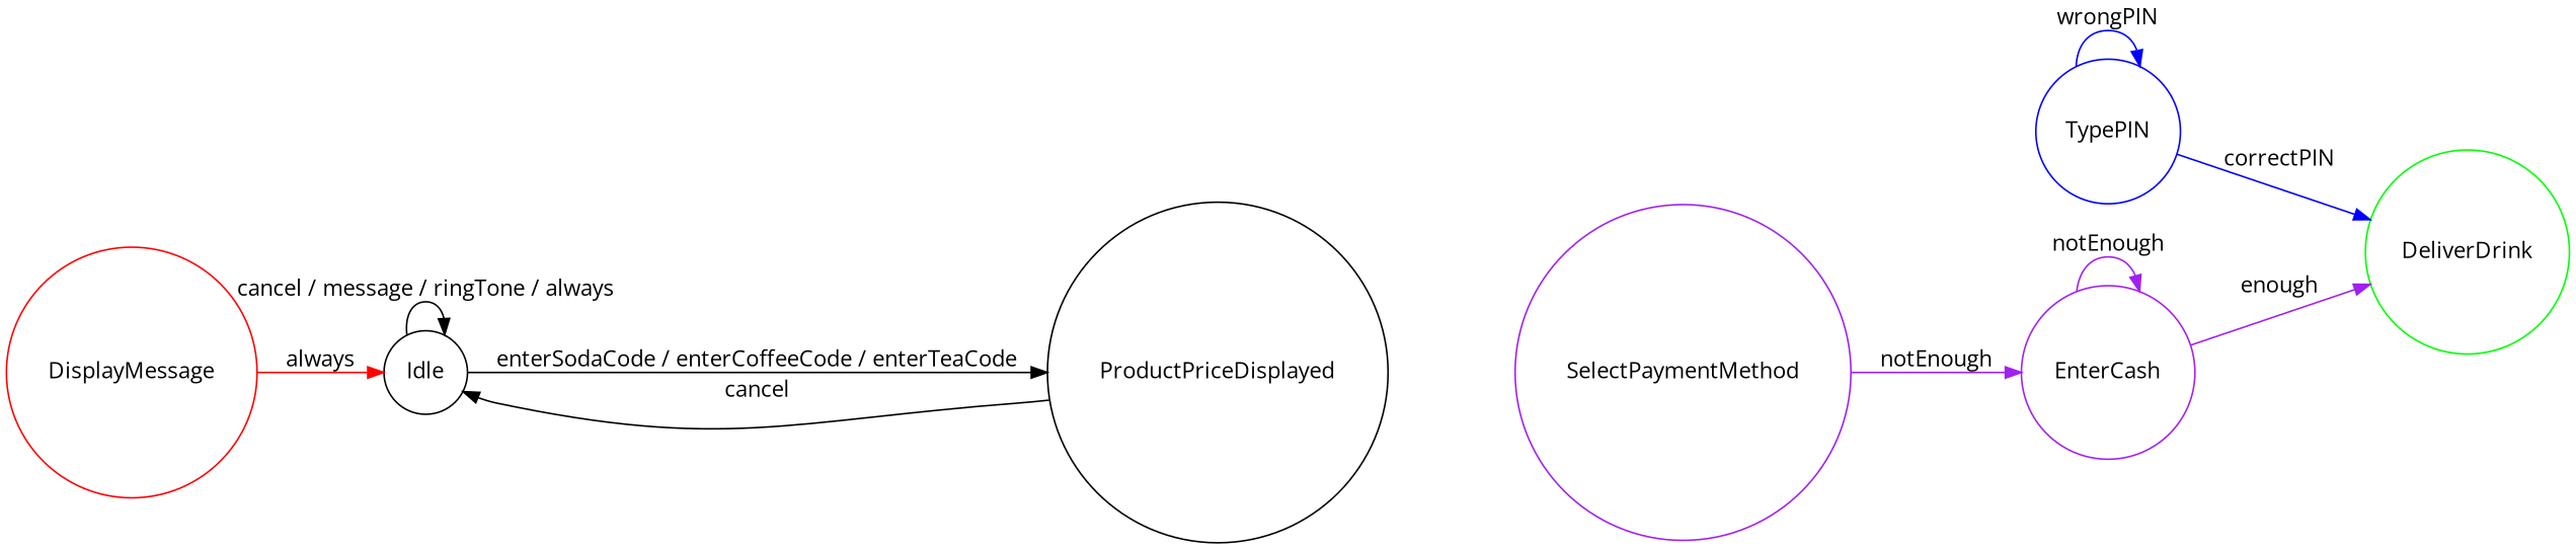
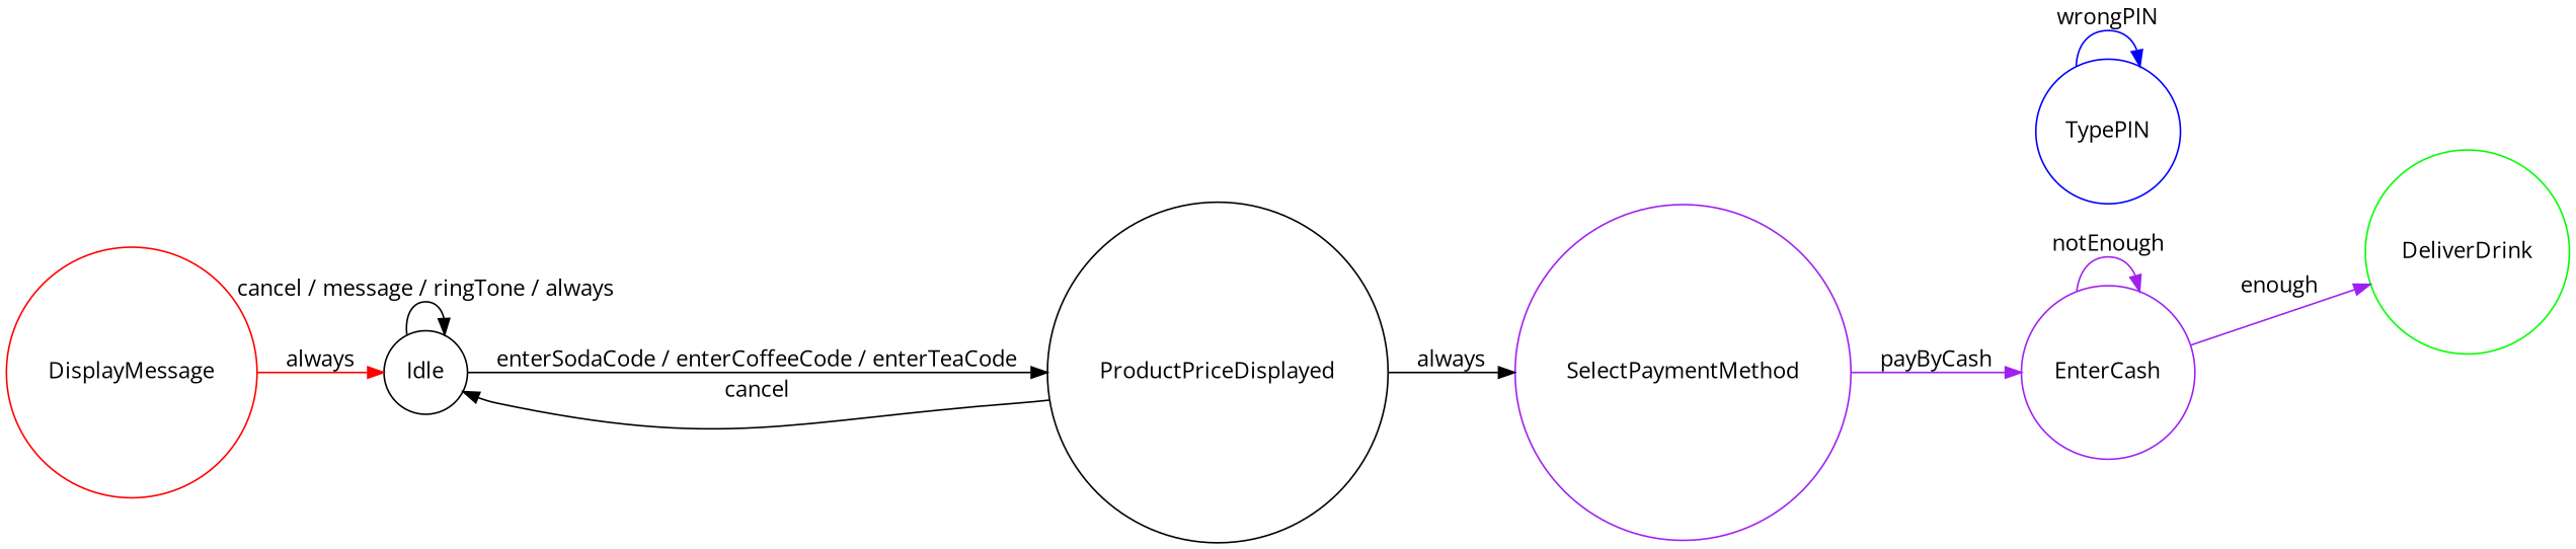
  digraph {
    fontname="Open Sans"
    rankdir=LR
    node [fontname="Open Sans" shape=circle]
    edge [fontname="Open Sans"]
    Idle
    ProductPriceDisplayed
    SelectPaymentMethod [color=purple]
    EnterCash [color=purple]
    TypePIN [color=blue]
    DeliverDrink [color=green]
    DisplayMessage [color=red]
    Idle -> Idle [label="cancel / message / ringTone / always"]
    Idle -> ProductPriceDisplayed [label="enterSodaCode / enterCoffeeCode / enterTeaCode"]
    ProductPriceDisplayed -> Idle [label=cancel]
-   SelectPaymentMethod -> EnterCash [color=purple label=notEnough]
+   ProductPriceDisplayed -> SelectPaymentMethod [label=always]
+   SelectPaymentMethod -> EnterCash [color=purple label=payByCash]
    EnterCash -> EnterCash [color=purple label=notEnough]
    EnterCash -> DeliverDrink [color=purple label=enough]
    TypePIN -> TypePIN [color=blue label=wrongPIN]
-   TypePIN -> DeliverDrink [color=blue label=correctPIN]
    DisplayMessage -> Idle [color=red label=always]
  }
